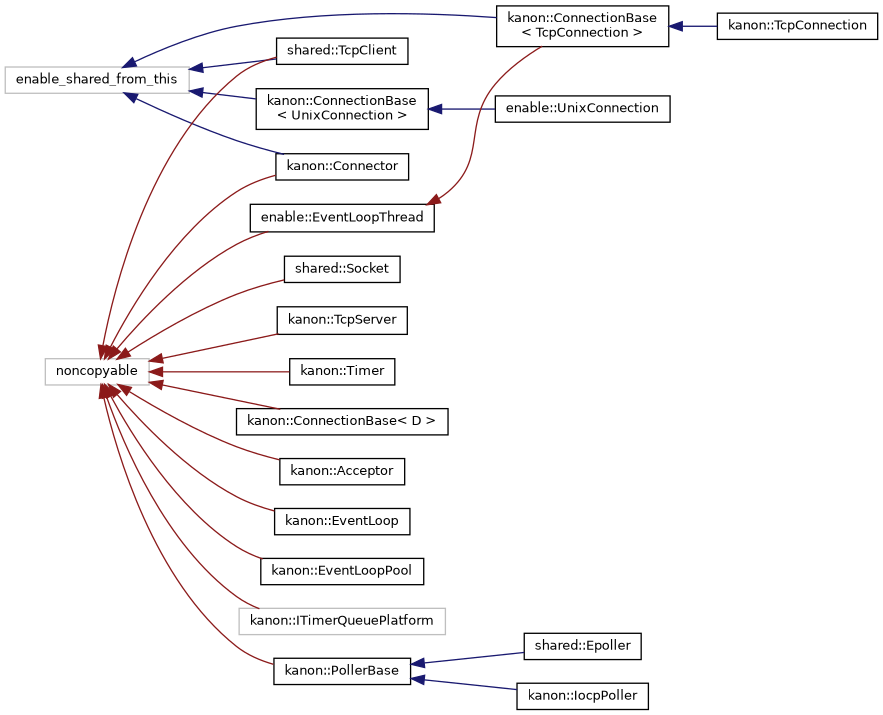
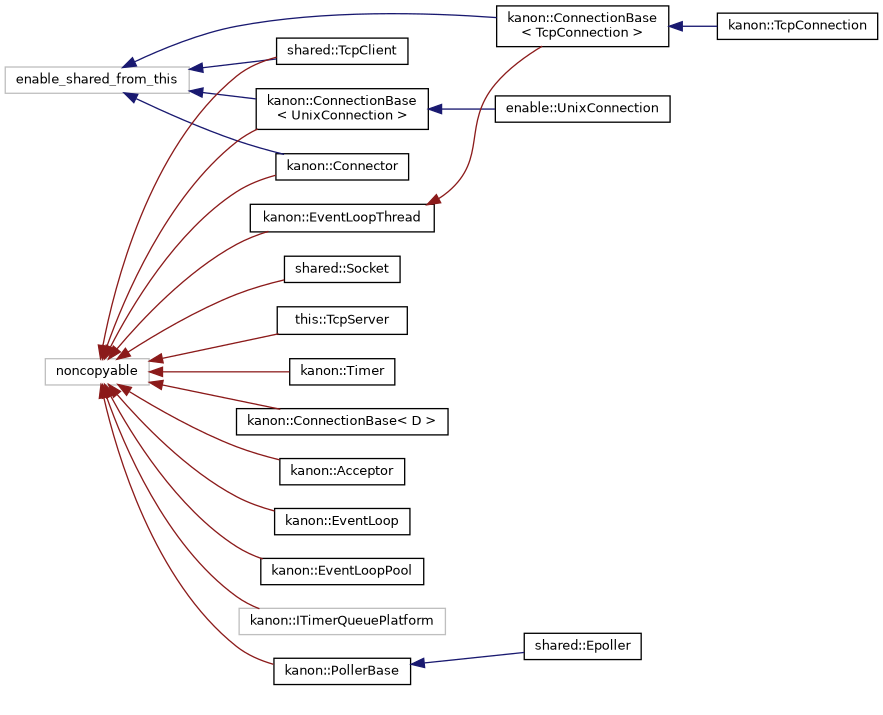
  digraph {
    rankdir=LR
    node [color=black fontname=Helvetica fontsize=10 shape=record]
    edge [color=firebrick4 dir=back fontname=Helvetica fontsize=10 labelfontname=Helvetica labelfontsize=10 style=solid]
    n1 [color=grey75 height=0.2 label=enable_shared_from_this width=0.4]
    n2 [height=0.2 label="kanon::ConnectionBase\l\< TcpConnection \>" width=0.4]
    n3 [height=0.2 label="kanon::ConnectionBase\l\< UnixConnection \>" width=0.4]
    n4 [height=0.2 label="kanon::Connector" width=0.4]
    n5 [height=0.2 label="shared::TcpClient" width=0.4]
    n6 [height=0.2 label="kanon::TcpConnection" width=0.4]
    n7 [height=0.2 label="enable::UnixConnection" width=0.4]
    n8 [height=0.2 label="kanon::ConnectionBase\< D \>" width=0.4]
    n9 [color=grey75 height=0.2 label=noncopyable width=0.4]
    n10 [height=0.2 label="kanon::Acceptor" width=0.4]
    n11 [height=0.2 label="kanon::EventLoop" width=0.4]
    n12 [height=0.2 label="kanon::EventLoopPool" width=0.4]
-   n13 [height=0.2 label="enable::EventLoopThread" width=0.4]
+   n13 [height=0.2 label="kanon::EventLoopThread" width=0.4]
    n14 [color=grey75 height=0.2 label="kanon::ITimerQueuePlatform" width=0.4]
    n15 [height=0.2 label="kanon::PollerBase" width=0.4]
    n16 [height=0.2 label="shared::Socket" width=0.4]
-   n17 [height=0.2 label="kanon::TcpServer" width=0.4]
+   n17 [height=0.2 label="this::TcpServer" width=0.4]
    n18 [height=0.2 label="kanon::Timer" width=0.4]
    n19 [height=0.2 label="shared::Epoller" width=0.4]
-   n20 [height=0.2 label="kanon::IocpPoller" width=0.4]
    n1 -> n2 [color=midnightblue]
    n1 -> n3 [color=midnightblue]
    n1 -> n4 [color=midnightblue]
    n1 -> n5 [color=midnightblue]
    n2 -> n6 [color=midnightblue]
    n3 -> n7 [color=midnightblue]
+   n9 -> n3
    n9 -> n4
    n9 -> n5
    n9 -> n8
    n9 -> n10
    n9 -> n11
    n9 -> n12
    n9 -> n13
    n9 -> n14
    n9 -> n15
    n9 -> n16
    n9 -> n17
    n9 -> n18
    n13 -> n2
    n15 -> n19 [color=midnightblue]
-   n15 -> n20 [color=midnightblue]
  }
